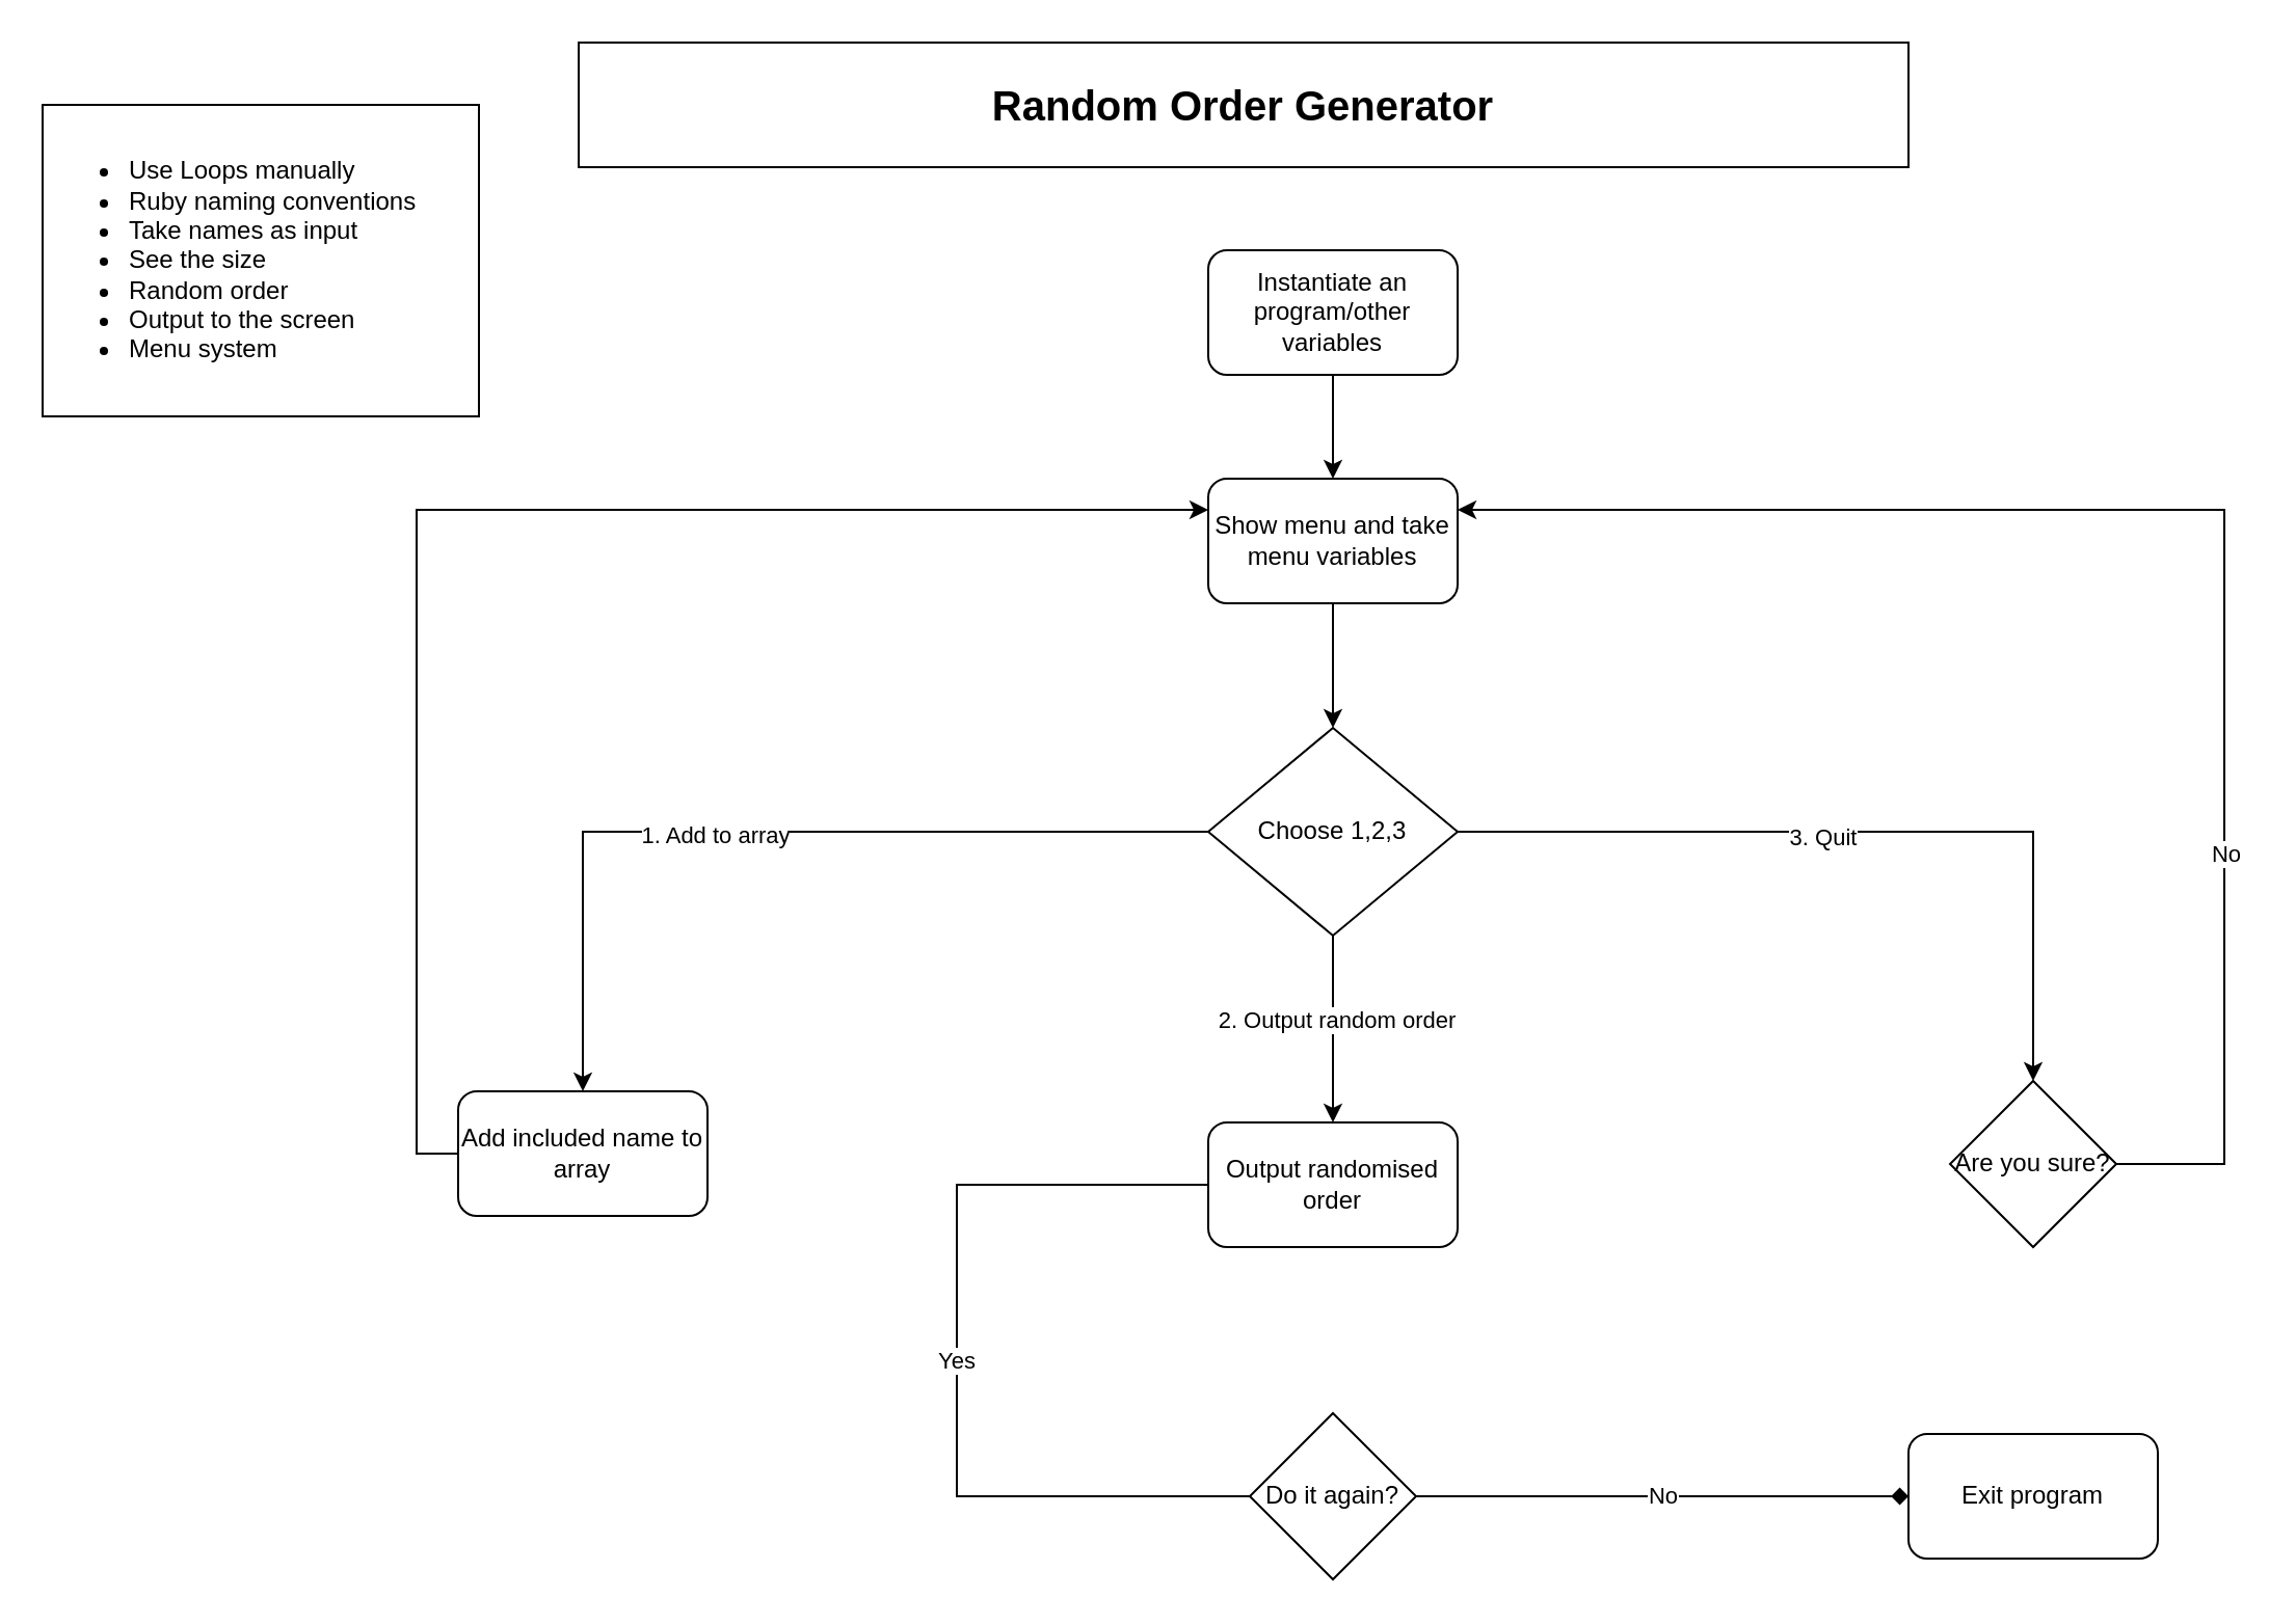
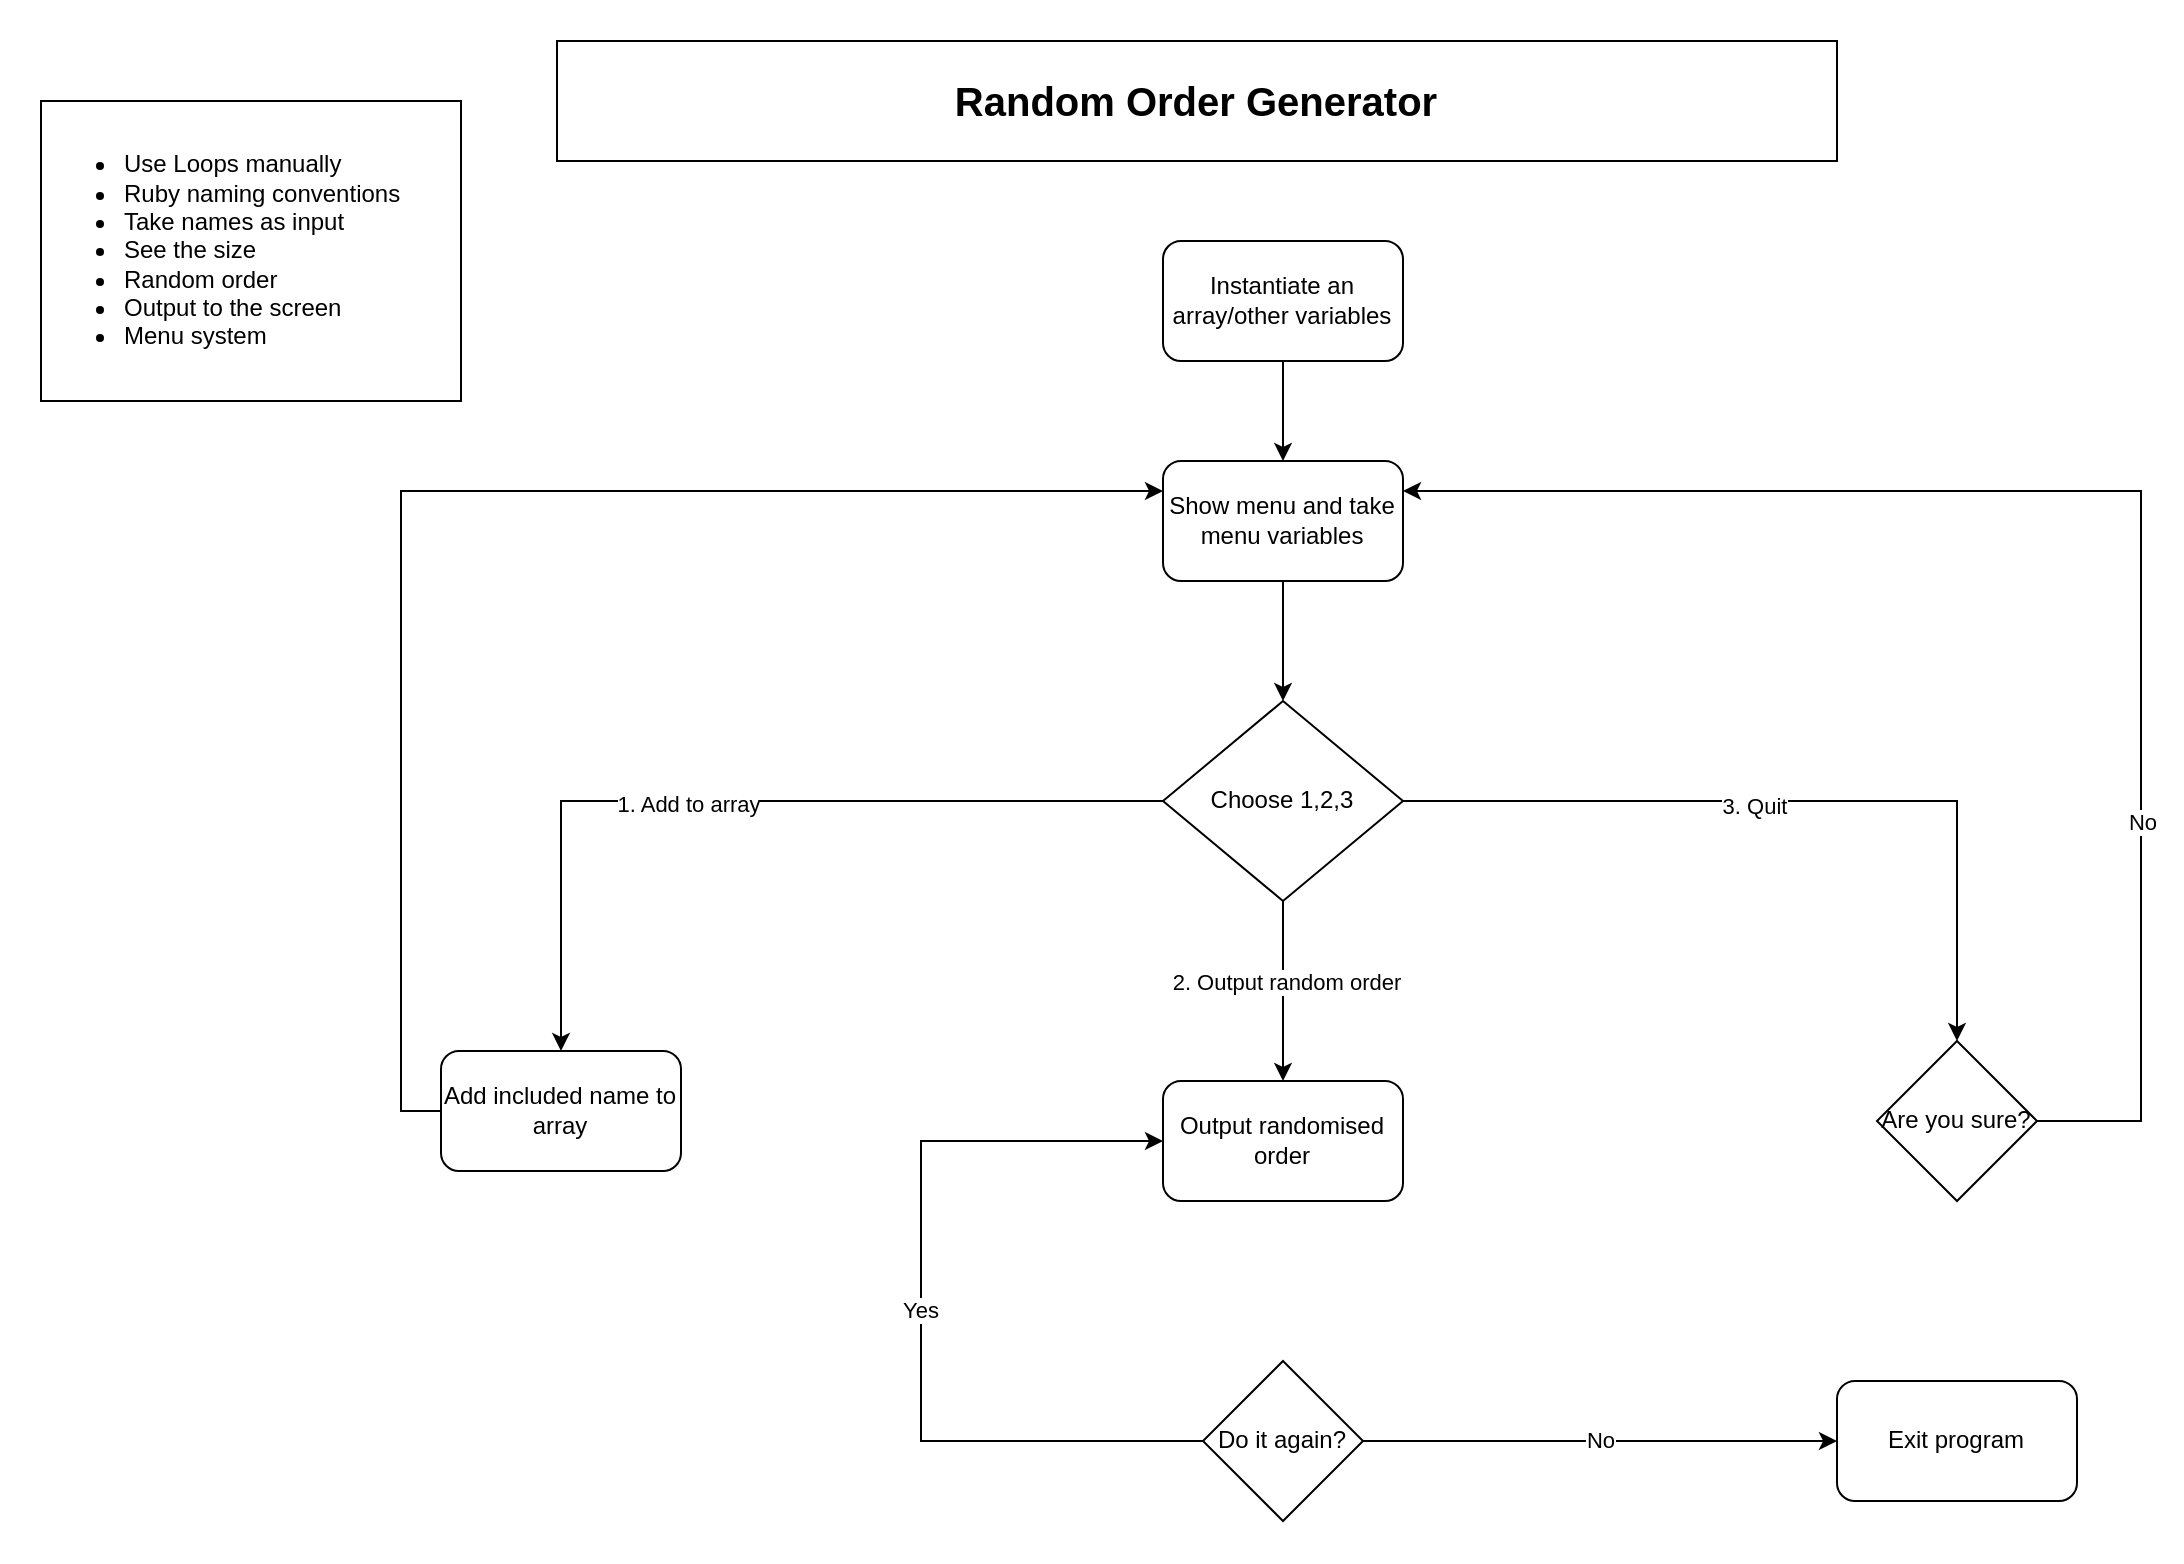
  <mxCell id="0" />
  <mxCell id="1" parent="0" />
  <mxCell id="2" value="&lt;font style=&quot;font-size: 20px&quot;&gt;&lt;b&gt;Random Order Generator&lt;/b&gt;&lt;/font&gt;" style="rounded=0;whiteSpace=wrap;html=1;" parent="1" vertex="1"><mxGeometry x="278" y="20" width="640" height="60" as="geometry" /></mxCell>
  <mxCell id="3" value="&lt;ul&gt;&lt;li&gt;Use Loops manually&lt;/li&gt;&lt;li&gt;Ruby naming conventions&lt;/li&gt;&lt;li&gt;Take names as input&lt;/li&gt;&lt;li&gt;See the size&lt;/li&gt;&lt;li&gt;Random order&lt;/li&gt;&lt;li&gt;Output to the screen&lt;/li&gt;&lt;li&gt;Menu system&lt;/li&gt;&lt;/ul&gt;" style="rounded=0;whiteSpace=wrap;html=1;align=left;" parent="1" vertex="1"><mxGeometry x="20" y="50" width="210" height="150" as="geometry" /></mxCell>
  <mxCell id="4" style="edgeStyle=orthogonalEdgeStyle;rounded=0;orthogonalLoop=1;jettySize=auto;html=1;exitX=0.5;exitY=1;exitDx=0;exitDy=0;" parent="1" source="5" edge="1"><mxGeometry relative="1" as="geometry"><mxPoint x="641" y="230" as="targetPoint" /></mxGeometry></mxCell>
- <mxCell id="5" value="Instantiate an program/other variables" style="rounded=1;whiteSpace=wrap;html=1;" parent="1" vertex="1"><mxGeometry x="581" y="120" width="120" height="60" as="geometry" /></mxCell>
+ <mxCell id="5" value="Instantiate an array/other variables" style="rounded=1;whiteSpace=wrap;html=1;" parent="1" vertex="1"><mxGeometry x="581" y="120" width="120" height="60" as="geometry" /></mxCell>
  <mxCell id="6" style="edgeStyle=orthogonalEdgeStyle;rounded=0;orthogonalLoop=1;jettySize=auto;html=1;exitX=0.5;exitY=1;exitDx=0;exitDy=0;" parent="1" source="7" edge="1"><mxGeometry relative="1" as="geometry"><mxPoint x="641" y="350" as="targetPoint" /></mxGeometry></mxCell>
  <mxCell id="7" value="Show menu and take menu variables" style="rounded=1;whiteSpace=wrap;html=1;" parent="1" vertex="1"><mxGeometry x="581" y="230" width="120" height="60" as="geometry" /></mxCell>
  <mxCell id="8" style="edgeStyle=orthogonalEdgeStyle;rounded=0;orthogonalLoop=1;jettySize=auto;html=1;exitX=0;exitY=0.5;exitDx=0;exitDy=0;" parent="1" source="14" target="16" edge="1"><mxGeometry relative="1" as="geometry" /></mxCell>
  <mxCell id="9" value="1. Add to array" style="edgeLabel;html=1;align=center;verticalAlign=middle;resizable=0;points=[];" parent="8" vertex="1" connectable="0"><mxGeometry x="0.116" y="1" relative="1" as="geometry"><mxPoint as="offset" /></mxGeometry></mxCell>
  <mxCell id="10" style="edgeStyle=orthogonalEdgeStyle;rounded=0;orthogonalLoop=1;jettySize=auto;html=1;exitX=0.5;exitY=1;exitDx=0;exitDy=0;" parent="1" source="14" target="17" edge="1"><mxGeometry relative="1" as="geometry"><mxPoint x="281" y="490" as="targetPoint" /></mxGeometry></mxCell>
  <mxCell id="11" value="2. Output random order" style="edgeLabel;html=1;align=center;verticalAlign=middle;resizable=0;points=[];" parent="10" vertex="1" connectable="0"><mxGeometry x="-0.109" y="1" relative="1" as="geometry"><mxPoint as="offset" /></mxGeometry></mxCell>
  <mxCell id="12" style="edgeStyle=orthogonalEdgeStyle;rounded=0;orthogonalLoop=1;jettySize=auto;html=1;exitX=1;exitY=0.5;exitDx=0;exitDy=0;entryX=0.5;entryY=0;entryDx=0;entryDy=0;" parent="1" source="14" target="20" edge="1"><mxGeometry relative="1" as="geometry" /></mxCell>
  <mxCell id="13" value="3. Quit" style="edgeLabel;html=1;align=center;verticalAlign=middle;resizable=0;points=[];" parent="12" vertex="1" connectable="0"><mxGeometry x="-0.116" y="-2" relative="1" as="geometry"><mxPoint as="offset" /></mxGeometry></mxCell>
  <mxCell id="14" value="Choose 1,2,3" style="rhombus;whiteSpace=wrap;html=1;" parent="1" vertex="1"><mxGeometry x="581" y="350" width="120" height="100" as="geometry" /></mxCell>
  <mxCell id="15" style="edgeStyle=orthogonalEdgeStyle;rounded=0;orthogonalLoop=1;jettySize=auto;html=1;exitX=0;exitY=0.5;exitDx=0;exitDy=0;entryX=0;entryY=0.25;entryDx=0;entryDy=0;" parent="1" source="16" target="7" edge="1"><mxGeometry relative="1" as="geometry" /></mxCell>
  <mxCell id="16" value="Add included name to array" style="rounded=1;whiteSpace=wrap;html=1;" parent="1" vertex="1"><mxGeometry x="220" y="525" width="120" height="60" as="geometry" /></mxCell>
  <mxCell id="17" value="Output randomised order" style="rounded=1;whiteSpace=wrap;html=1;" parent="1" vertex="1"><mxGeometry x="581" y="540" width="120" height="60" as="geometry" /></mxCell>
  <mxCell id="18" style="edgeStyle=orthogonalEdgeStyle;rounded=0;orthogonalLoop=1;jettySize=auto;html=1;exitX=1;exitY=0.5;exitDx=0;exitDy=0;entryX=1;entryY=0.25;entryDx=0;entryDy=0;" parent="1" source="20" target="7" edge="1"><mxGeometry relative="1" as="geometry"><Array as="points"><mxPoint x="1070" y="560" /><mxPoint x="1070" y="245" /></Array></mxGeometry></mxCell>
  <mxCell id="19" value="No" style="edgeLabel;html=1;align=center;verticalAlign=middle;resizable=0;points=[];" parent="18" vertex="1" connectable="0"><mxGeometry x="-0.45" relative="1" as="geometry"><mxPoint as="offset" /></mxGeometry></mxCell>
  <mxCell id="20" value="Are you sure?" style="rhombus;whiteSpace=wrap;html=1;" parent="1" vertex="1"><mxGeometry x="938" y="520" width="80" height="80" as="geometry" /></mxCell>
  <mxCell id="21" value="Exit program" style="rounded=1;whiteSpace=wrap;html=1;" parent="1" vertex="1"><mxGeometry x="918" y="690" width="120" height="60" as="geometry" /></mxCell>
- <mxCell id="22" value="Yes" style="edgeStyle=orthogonalEdgeStyle;rounded=0;orthogonalLoop=1;jettySize=auto;html=1;exitX=0;exitY=0.5;exitDx=0;exitDy=0;entryX=0;entryY=0.5;entryDx=0;entryDy=0;endArrow=none;" parent="1" source="24" target="17" edge="1"><mxGeometry relative="1" as="geometry"><Array as="points"><mxPoint x="460" y="720" /><mxPoint x="460" y="570" /></Array></mxGeometry></mxCell>
- <mxCell id="23" value="No" style="edgeStyle=orthogonalEdgeStyle;rounded=0;orthogonalLoop=1;jettySize=auto;html=1;exitX=1;exitY=0.5;exitDx=0;exitDy=0;endArrow=diamond;" parent="1" source="24" target="21" edge="1"><mxGeometry relative="1" as="geometry" /></mxCell>
+ <mxCell id="22" value="Yes" style="edgeStyle=orthogonalEdgeStyle;rounded=0;orthogonalLoop=1;jettySize=auto;html=1;exitX=0;exitY=0.5;exitDx=0;exitDy=0;entryX=0;entryY=0.5;entryDx=0;entryDy=0;" parent="1" source="24" target="17" edge="1"><mxGeometry relative="1" as="geometry"><Array as="points"><mxPoint x="460" y="720" /><mxPoint x="460" y="570" /></Array></mxGeometry></mxCell>
+ <mxCell id="23" value="No" style="edgeStyle=orthogonalEdgeStyle;rounded=0;orthogonalLoop=1;jettySize=auto;html=1;exitX=1;exitY=0.5;exitDx=0;exitDy=0;" parent="1" source="24" target="21" edge="1"><mxGeometry relative="1" as="geometry" /></mxCell>
  <mxCell id="24" value="Do it again?" style="rhombus;whiteSpace=wrap;html=1;" parent="1" vertex="1"><mxGeometry x="601" y="680" width="80" height="80" as="geometry" /></mxCell>
